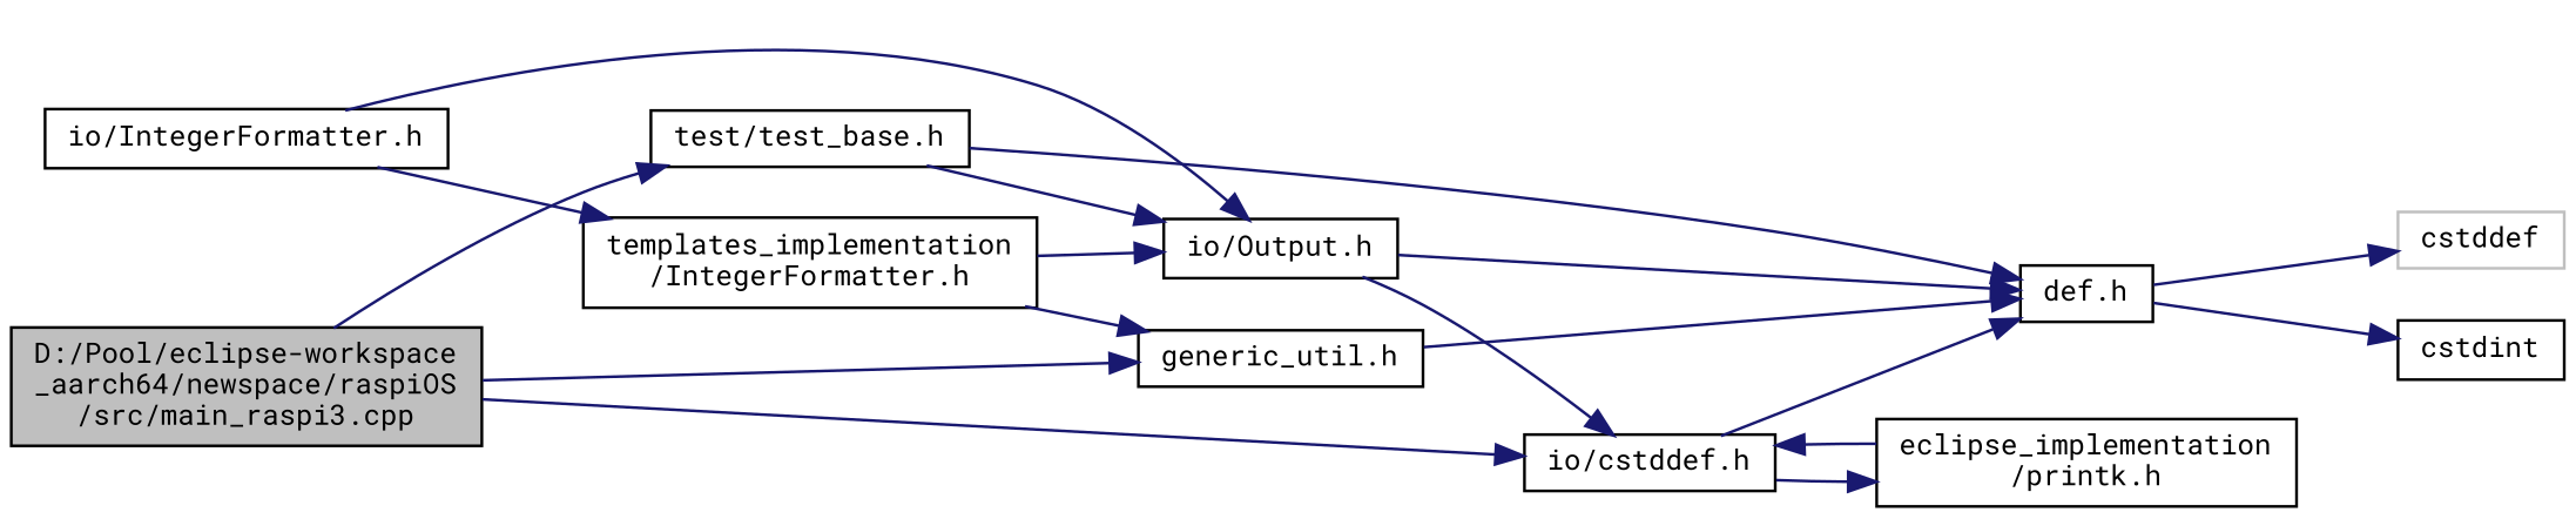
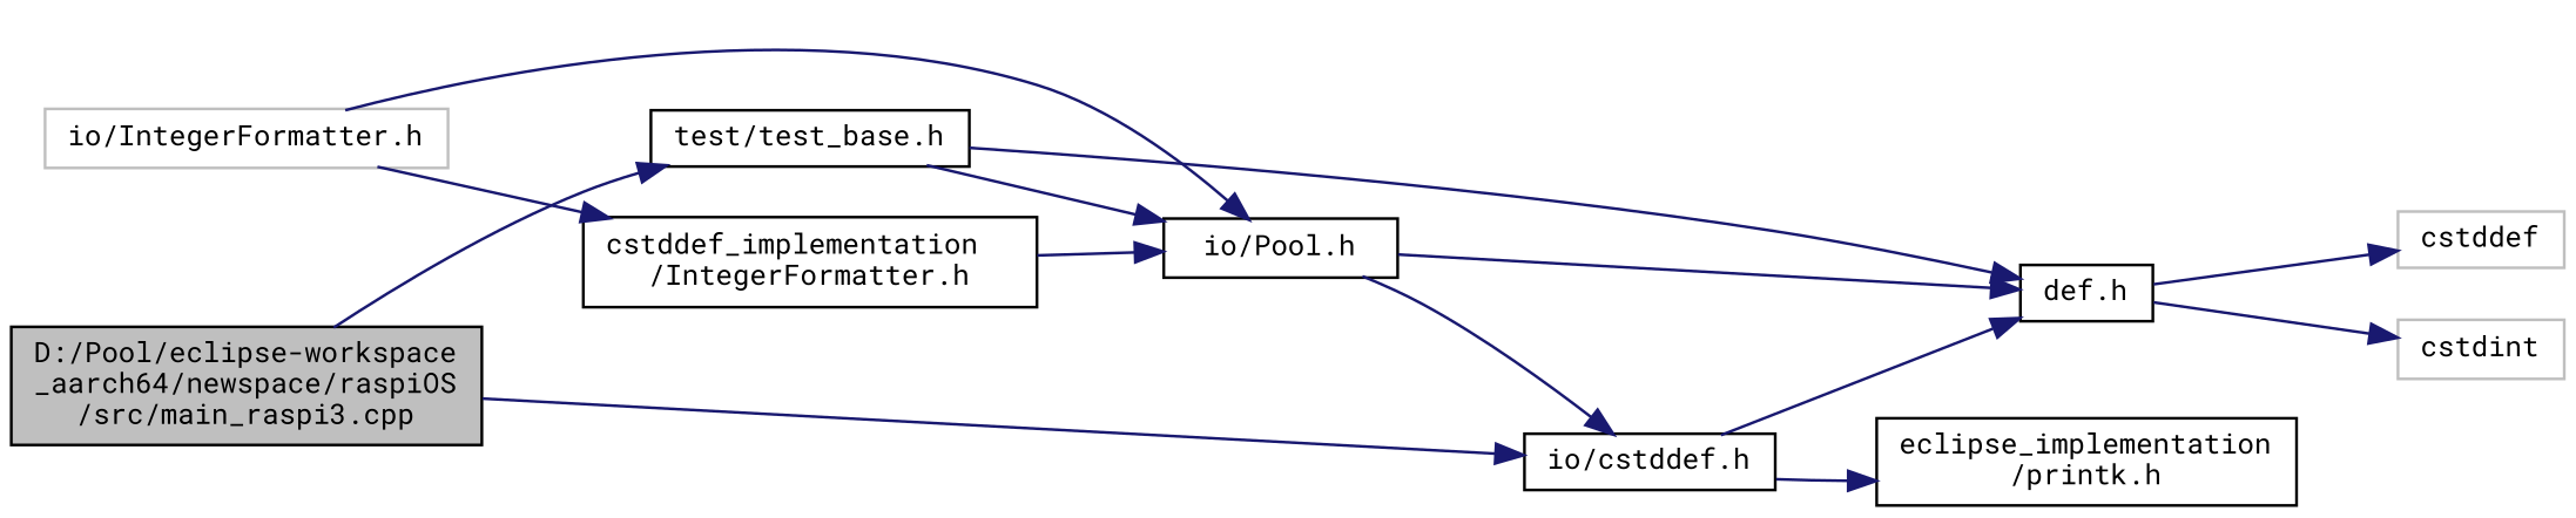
  digraph {
    fontname="Roboto Mono"
    rankdir=LR
    node [color=black fillcolor=white fontname="Roboto Mono" fontsize=10 shape=record style=filled]
    edge [color=midnightblue fontname="Roboto Mono" fontsize=10 labelfontname=Helvetica labelfontsize=10 style=solid]
    n1 [fillcolor=grey75 fontcolor=black height=0.2 label="D:/Pool/eclipse-workspace\l_aarch64/newspace/raspiOS\l/src/main_raspi3.cpp" width=0.4]
-   n2 [height=0.2 label="generic_util.h" width=0.4]
    n3 [height=0.2 label="test/test_base.h" width=0.4]
    n4 [height=0.2 label="io/cstddef.h" width=0.4]
    n5 [height=0.2 label="def.h" width=0.4]
-   n6 [height=0.2 label="io/Output.h" width=0.4]
+   n6 [height=0.2 label="io/Pool.h" width=0.4]
    n7 [height=0.2 label="eclipse_implementation\l/printk.h" width=0.4]
    n8 [color=grey75 height=0.2 label=cstddef width=0.4]
-   n9 [height=0.2 label=cstdint width=0.4]
-   n10 [height=0.2 label="io/IntegerFormatter.h" width=0.4]
-   n11 [height=0.2 label="templates_implementation\l/IntegerFormatter.h" width=0.4]
-   n1 -> n2
+   n9 [color=grey75 height=0.2 label=cstdint width=0.4]
+   n10 [color=grey75 height=0.2 label="io/IntegerFormatter.h" width=0.4]
+   n11 [height=0.2 label="cstddef_implementation\l/IntegerFormatter.h" width=0.4]
    n1 -> n3
    n1 -> n4
-   n2 -> n5
    n3 -> n5
    n3 -> n6
    n4 -> n5
    n4 -> n7
    n5 -> n8
    n5 -> n9
    n6 -> n4
    n6 -> n5
-   n7 -> n4
    n10 -> n6
    n10 -> n11
-   n11 -> n2
    n11 -> n6
  }
